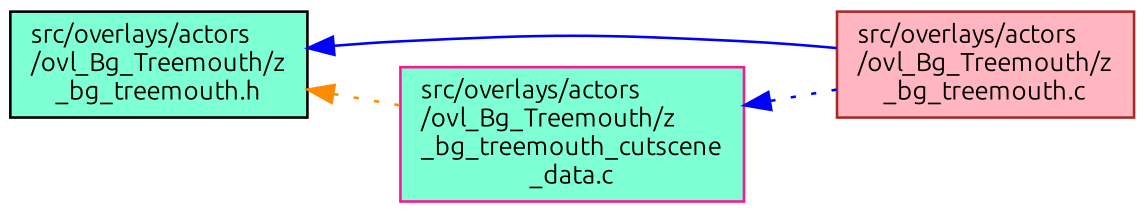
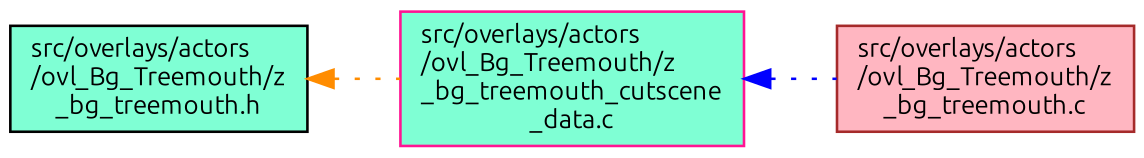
  digraph {
    rankdir=LR
    fontname=Ubuntu
    node [fillcolor=aquamarine fontname=Ubuntu fontsize=10 shape=record style=filled]
    edge [color=blue dir=back fontname=Ubuntu fontsize=10 labelfontname=Helvetica labelfontsize=10 style=dotted]
    n1 [color=black fontcolor=black height=0.2 label="src/overlays/actors\l/ovl_Bg_Treemouth/z\l_bg_treemouth.h" width=0.4]
    n2 [color=brown fillcolor=lightpink height=0.2 label="src/overlays/actors\l/ovl_Bg_Treemouth/z\l_bg_treemouth.c" width=0.4]
    n3 [color=deeppink height=0.2 label="src/overlays/actors\l/ovl_Bg_Treemouth/z\l_bg_treemouth_cutscene\l_data.c" width=0.4]
-   n1 -> n2 [style=solid]
    n1 -> n3 [color=darkorange]
    n3 -> n2
  }
